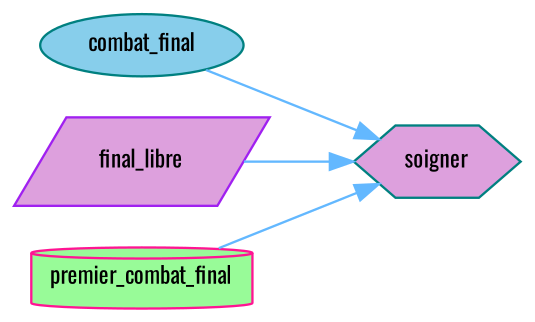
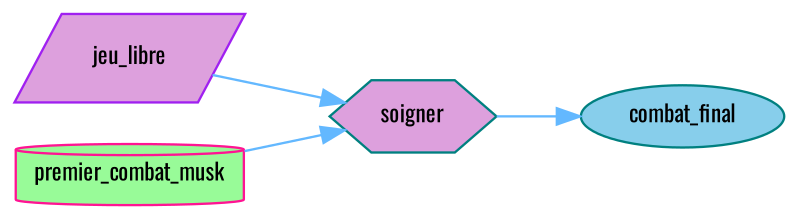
  digraph {
    fontname=Oswald
    rankdir=RL
    node [color=teal fillcolor=plum fontname=Oswald fontsize=10 style=filled]
    edge [color=steelblue1 dir=back fontname=Oswald fontsize=10 labelfontname=Helvetica labelfontsize=10 style=solid]
    n1 [fontcolor=black height=0.2 label=soigner shape=hexagon width=0.4]
    n2 [fillcolor=skyblue height=0.2 label=combat_final shape=ellipse width=0.4]
-   n3 [color=purple height=0.2 label=final_libre shape=parallelogram width=0.4]
-   n4 [color=deeppink fillcolor=palegreen height=0.2 label=premier_combat_final shape=cylinder width=0.4]
-   n1 -> n2
+   n3 [color=purple height=0.2 label=jeu_libre shape=parallelogram width=0.4]
+   n4 [color=deeppink fillcolor=palegreen height=0.2 label=premier_combat_musk shape=cylinder width=0.4]
+   n2 -> n1
    n1 -> n3
    n1 -> n4
  }
